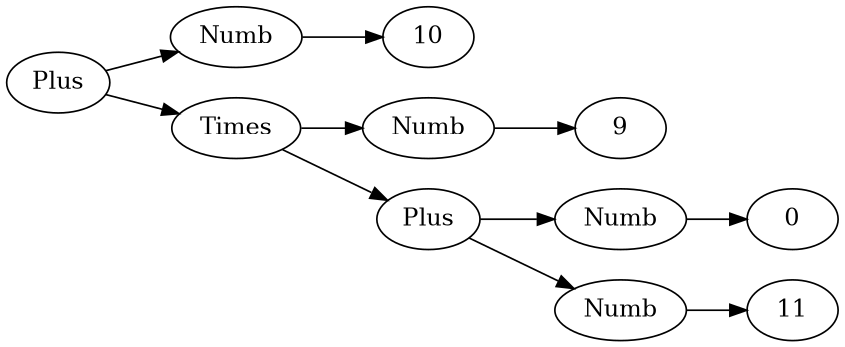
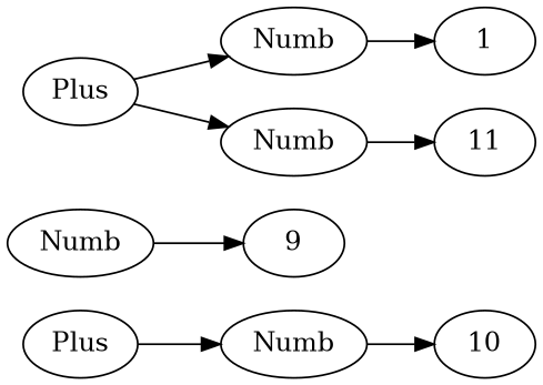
  digraph {
    rankdir=LR
    n1 [label=Plus]
    n2 [label=Numb]
-   n3 [label=Times]
    n4 [label=10]
    n5 [label=Numb]
    n6 [label=Plus]
    n7 [label=9]
    n8 [label=Numb]
    n9 [label=Numb]
-   n10 [label=0]
+   n10 [label=1]
    n11 [label=11]
    n1 -> n2
-   n1 -> n3
    n2 -> n4
-   n3 -> n5
-   n3 -> n6
    n5 -> n7
    n6 -> n8
    n6 -> n9
    n8 -> n10
    n9 -> n11
  }
